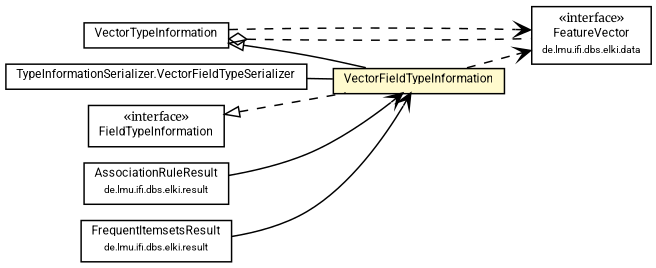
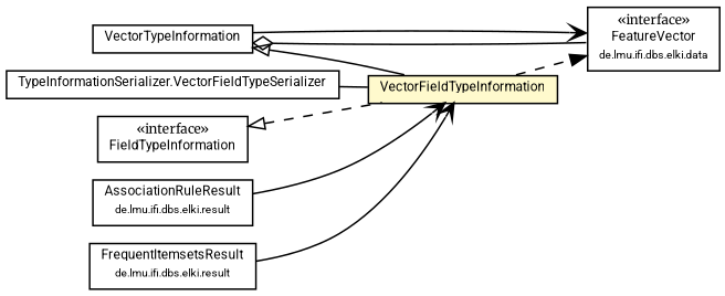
  digraph {
    nodesep=0.15
    rankdir=LR
    ranksep=0.25
    fontname=Merriweather
    node [fontcolor=black fontname=Merriweather fontsize=8 margin=0 shape=plaintext]
    edge [arrowhead=open color=black fontname=Merriweather fontsize=7 labelfontname=Roboto labelfontsize=7 weight=0]
    n1 [height=0 label=<<table title="de.lmu.ifi.dbs.elki.data.FeatureVector" border="0" cellborder="1" cellspacing="0" cellpadding="2" href="../FeatureVector.html" target="_parent"> 		<tr><td><table border="0" cellspacing="0" cellpadding="1"> 		<tr><td align="center" balign="center"> &#171;interface&#187; </td></tr> 		<tr><td align="center" balign="center"> <font face="Roboto">FeatureVector</font> </td></tr> 		<tr><td align="center" balign="center"> <font face="Roboto" point-size="7.0">de.lmu.ifi.dbs.elki.data</font> </td></tr> 		</table></td></tr> 		</table>> width=0]
    n2 [height=0 label=<<table title="de.lmu.ifi.dbs.elki.data.type.VectorTypeInformation" border="0" cellborder="1" cellspacing="0" cellpadding="2" href="VectorTypeInformation.html" target="_parent"> 		<tr><td><table border="0" cellspacing="0" cellpadding="1"> 		<tr><td align="center" balign="center"> <font face="Roboto">VectorTypeInformation</font> </td></tr> 		</table></td></tr> 		</table>> width=0]
    n3 [height=0 label=<<table title="de.lmu.ifi.dbs.elki.data.type.VectorFieldTypeInformation" border="0" cellborder="1" cellspacing="0" cellpadding="2" bgcolor="lemonChiffon" href="VectorFieldTypeInformation.html" target="_parent"> 		<tr><td><table border="0" cellspacing="0" cellpadding="1"> 		<tr><td align="center" balign="center"> <font face="Roboto">VectorFieldTypeInformation</font> </td></tr> 		</table></td></tr> 		</table>> width=0]
    n4 [height=0 label=<<table title="de.lmu.ifi.dbs.elki.data.type.TypeInformationSerializer.VectorFieldTypeSerializer" border="0" cellborder="1" cellspacing="0" cellpadding="2" href="TypeInformationSerializer.VectorFieldTypeSerializer.html" target="_parent"> 		<tr><td><table border="0" cellspacing="0" cellpadding="1"> 		<tr><td align="center" balign="center"> <font face="Roboto">TypeInformationSerializer.VectorFieldTypeSerializer</font> </td></tr> 		</table></td></tr> 		</table>> width=0]
    n5 [height=0 label=<<table title="de.lmu.ifi.dbs.elki.data.type.FieldTypeInformation" border="0" cellborder="1" cellspacing="0" cellpadding="2" href="FieldTypeInformation.html" target="_parent"> 		<tr><td><table border="0" cellspacing="0" cellpadding="1"> 		<tr><td align="center" balign="center"> &#171;interface&#187; </td></tr> 		<tr><td align="center" balign="center"> <font face="Roboto">FieldTypeInformation</font> </td></tr> 		</table></td></tr> 		</table>> width=0]
    n6 [height=0 label=<<table title="de.lmu.ifi.dbs.elki.result.AssociationRuleResult" border="0" cellborder="1" cellspacing="0" cellpadding="2" href="../../result/AssociationRuleResult.html" target="_parent"> 		<tr><td><table border="0" cellspacing="0" cellpadding="1"> 		<tr><td align="center" balign="center"> <font face="Roboto">AssociationRuleResult</font> </td></tr> 		<tr><td align="center" balign="center"> <font face="Roboto" point-size="7.0">de.lmu.ifi.dbs.elki.result</font> </td></tr> 		</table></td></tr> 		</table>> width=0]
    n7 [height=0 label=<<table title="de.lmu.ifi.dbs.elki.result.FrequentItemsetsResult" border="0" cellborder="1" cellspacing="0" cellpadding="2" href="../../result/FrequentItemsetsResult.html" target="_parent"> 		<tr><td><table border="0" cellspacing="0" cellpadding="1"> 		<tr><td align="center" balign="center"> <font face="Roboto">FrequentItemsetsResult</font> </td></tr> 		<tr><td align="center" balign="center"> <font face="Roboto" point-size="7.0">de.lmu.ifi.dbs.elki.result</font> </td></tr> 		</table></td></tr> 		</table>> width=0]
-   n2 -> n1 [arrowhead=none arrowtail=ediamond dir=back weight=4 style=dashed]
-   n2 -> n1 [style=dashed]
+   n2 -> n1 [arrowhead=none arrowtail=ediamond dir=back weight=4]
+   n2 -> n1 [style=solid]
    n2 -> n3 [arrowtail=empty dir=back weight=10 arrowhead=""]
-   n3 -> n1 [style=dashed]
+   n3 -> n1 [arrowhead=normal style=dashed]
    n4 -> n3 [arrowhead=none weight=2]
    n5 -> n3 [arrowtail=empty dir=back style=dashed weight=9 arrowhead=""]
    n6 -> n3 [weight=1]
    n7 -> n3 [weight=1]
  }
